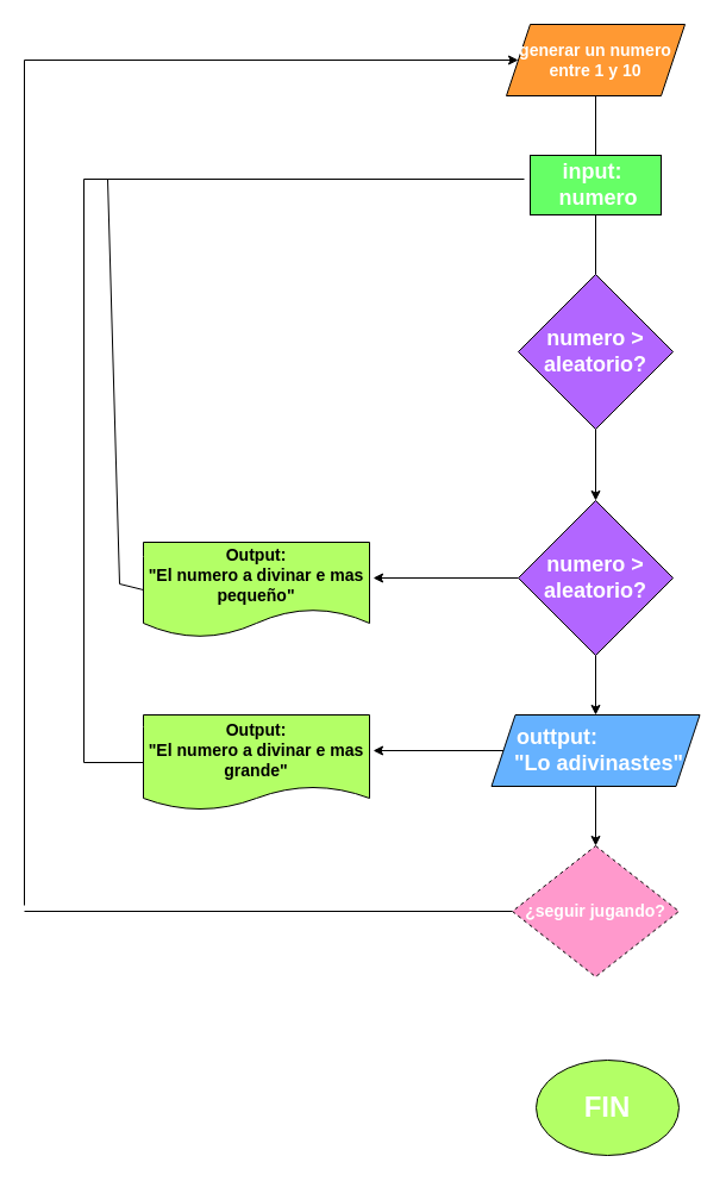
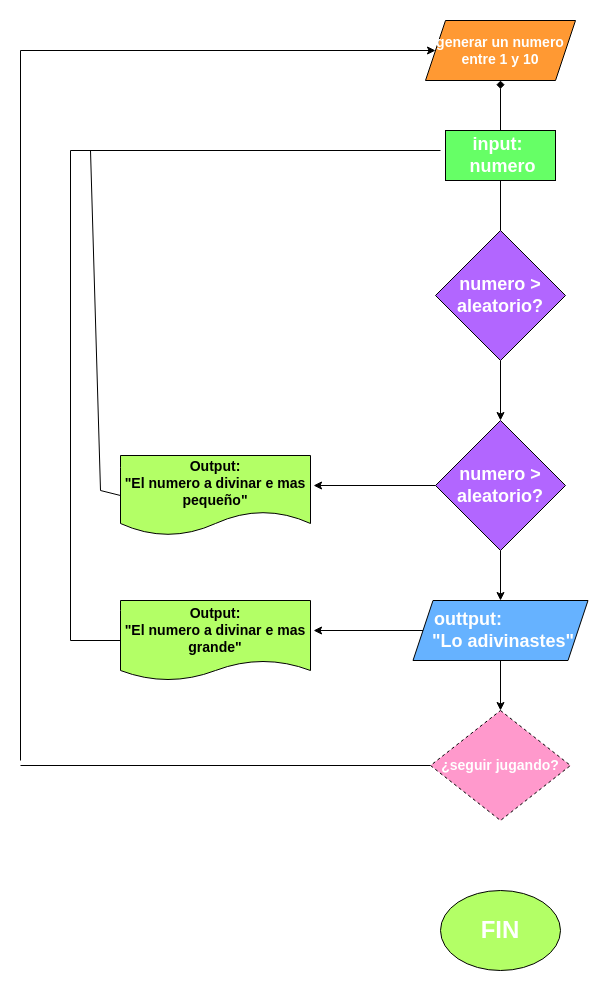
  <mxCell id="0" />
  <mxCell id="1" parent="0" />
  <mxCell id="2" value="&lt;h3&gt;&lt;font color=&quot;#ffffff&quot;&gt;generar un numero entre 1 y 10&lt;/font&gt;&lt;/h3&gt;" style="shape=parallelogram;perimeter=parallelogramPerimeter;whiteSpace=wrap;html=1;fixedSize=1;fontColor=#000000;fillColor=#FF9933;" vertex="1" parent="1"><mxGeometry x="425" y="20" width="150" height="60" as="geometry" /></mxCell>
  <mxCell id="3" value="&lt;h2&gt;&amp;nbsp; &amp;nbsp; input:&amp;nbsp; &amp;nbsp; &amp;nbsp; &amp;nbsp;numero&lt;/h2&gt;" style="rounded=0;whiteSpace=wrap;html=1;fontColor=#FFFFFF;fillColor=#66ff66;" vertex="1" parent="1"><mxGeometry x="445" y="130" width="110" height="50" as="geometry" /></mxCell>
- <mxCell id="4" value="" style="endArrow=none;html=1;fontColor=#FFFFFF;exitX=0.5;exitY=0;exitDx=0;exitDy=0;entryX=0.5;entryY=1;entryDx=0;entryDy=0;" edge="1" parent="1" source="3" target="2"><mxGeometry width="50" height="50" relative="1" as="geometry"><mxPoint x="470" y="90" as="sourcePoint" /><mxPoint x="520" y="40" as="targetPoint" /></mxGeometry></mxCell>
+ <mxCell id="4" value="" style="endArrow=diamond;html=1;fontColor=#FFFFFF;exitX=0.5;exitY=0;exitDx=0;exitDy=0;entryX=0.5;entryY=1;entryDx=0;entryDy=0;" edge="1" parent="1" source="3" target="2"><mxGeometry width="50" height="50" relative="1" as="geometry"><mxPoint x="470" y="90" as="sourcePoint" /><mxPoint x="520" y="40" as="targetPoint" /></mxGeometry></mxCell>
  <mxCell id="5" style="edgeStyle=none;html=1;entryX=0.5;entryY=0;entryDx=0;entryDy=0;fontColor=#FFFFFF;" edge="1" parent="1" source="6" target="10"><mxGeometry relative="1" as="geometry" /></mxCell>
  <mxCell id="6" value="&lt;h2&gt;numero &amp;gt; aleatorio?&lt;/h2&gt;" style="rhombus;whiteSpace=wrap;html=1;fontColor=#FFFFFF;fillColor=#B266FF;" vertex="1" parent="1"><mxGeometry x="435" y="230" width="130" height="130" as="geometry" /></mxCell>
  <mxCell id="7" value="" style="endArrow=none;html=1;fontColor=#FFFFFF;entryX=0.5;entryY=1;entryDx=0;entryDy=0;exitX=0.5;exitY=0;exitDx=0;exitDy=0;" edge="1" parent="1" source="6" target="3"><mxGeometry width="50" height="50" relative="1" as="geometry"><mxPoint x="470" y="260" as="sourcePoint" /><mxPoint x="520" y="210" as="targetPoint" /></mxGeometry></mxCell>
  <mxCell id="8" style="edgeStyle=none;html=1;entryX=0.5;entryY=0;entryDx=0;entryDy=0;fontColor=#FFFFFF;" edge="1" parent="1" source="10" target="13"><mxGeometry relative="1" as="geometry" /></mxCell>
  <mxCell id="9" style="edgeStyle=none;html=1;entryX=1.016;entryY=0.375;entryDx=0;entryDy=0;entryPerimeter=0;fontColor=#000000;" edge="1" parent="1" source="10" target="16"><mxGeometry relative="1" as="geometry" /></mxCell>
  <mxCell id="10" value="&lt;h2&gt;numero &amp;gt; aleatorio?&lt;/h2&gt;" style="rhombus;whiteSpace=wrap;html=1;fontColor=#FFFFFF;fillColor=#B266FF;" vertex="1" parent="1"><mxGeometry x="435" y="420" width="130" height="130" as="geometry" /></mxCell>
  <mxCell id="11" style="edgeStyle=none;html=1;entryX=0.5;entryY=0;entryDx=0;entryDy=0;fontColor=#FFFFFF;" edge="1" parent="1" source="13" target="14"><mxGeometry relative="1" as="geometry" /></mxCell>
  <mxCell id="12" style="edgeStyle=none;html=1;entryX=1.016;entryY=0.375;entryDx=0;entryDy=0;entryPerimeter=0;fontColor=#000000;" edge="1" parent="1" source="13" target="17"><mxGeometry relative="1" as="geometry" /></mxCell>
  <mxCell id="13" value="&lt;h2&gt;outtput:&amp;nbsp; &amp;nbsp; &amp;nbsp; &amp;nbsp; &amp;nbsp; &amp;nbsp; &amp;nbsp; &amp;nbsp;&quot;Lo adivinastes&quot;&lt;/h2&gt;" style="shape=parallelogram;perimeter=parallelogramPerimeter;whiteSpace=wrap;html=1;fixedSize=1;fontColor=#FFFFFF;fillColor=#66B2FF;" vertex="1" parent="1"><mxGeometry x="412.5" y="600" width="175" height="60" as="geometry" /></mxCell>
  <mxCell id="14" value="&lt;h3&gt;¿seguir jugando?&lt;/h3&gt;" style="rhombus;whiteSpace=wrap;html=1;fontColor=#FFFFFF;fillColor=#FF99CC;dashed=1;" vertex="1" parent="1"><mxGeometry x="430" y="710" width="140" height="110" as="geometry" /></mxCell>
- <mxCell id="15" value="&lt;h1&gt;FIN&lt;/h1&gt;" style="ellipse;whiteSpace=wrap;html=1;fontColor=#FFFFFF;fillColor=#B3FF66;" vertex="1" parent="1"><mxGeometry x="450" y="890" width="120" height="80" as="geometry" /></mxCell>
+ <mxCell id="15" value="&lt;h1&gt;FIN&lt;/h1&gt;" style="ellipse;whiteSpace=wrap;html=1;fontColor=#FFFFFF;fillColor=#B3FF66;" vertex="1" parent="1"><mxGeometry x="440" y="890" width="120" height="80" as="geometry" /></mxCell>
  <mxCell id="16" value="&lt;h3&gt;&lt;font color=&quot;#000000&quot;&gt;Output:&lt;br&gt;&lt;/font&gt;&lt;font color=&quot;#000000&quot;&gt;&quot;El numero a divinar e mas pequeño&quot;&lt;/font&gt;&lt;/h3&gt;" style="shape=document;whiteSpace=wrap;html=1;boundedLbl=1;fontColor=#FFFFFF;fillColor=#B3FF66;" vertex="1" parent="1"><mxGeometry x="120" y="455" width="190" height="80" as="geometry" /></mxCell>
  <mxCell id="17" value="&lt;h3&gt;&lt;font color=&quot;#000000&quot;&gt;Output:&lt;br&gt;&lt;/font&gt;&lt;font color=&quot;#000000&quot;&gt;&quot;El numero a divinar e mas grande&quot;&lt;/font&gt;&lt;/h3&gt;" style="shape=document;whiteSpace=wrap;html=1;boundedLbl=1;fontColor=#FFFFFF;fillColor=#B3FF66;size=0.25;" vertex="1" parent="1"><mxGeometry x="120" y="600" width="190" height="80" as="geometry" /></mxCell>
  <mxCell id="18" value="" style="endArrow=none;html=1;fontColor=#000000;entryX=0;entryY=0.5;entryDx=0;entryDy=0;" edge="1" parent="1" target="14"><mxGeometry width="50" height="50" relative="1" as="geometry"><mxPoint x="20" y="765" as="sourcePoint" /><mxPoint x="310" y="750" as="targetPoint" /></mxGeometry></mxCell>
  <mxCell id="19" value="" style="endArrow=none;html=1;fontColor=#000000;entryX=0;entryY=0.5;entryDx=0;entryDy=0;" edge="1" parent="1" target="17"><mxGeometry width="50" height="50" relative="1" as="geometry"><mxPoint x="70" y="640" as="sourcePoint" /><mxPoint x="310" y="750" as="targetPoint" /></mxGeometry></mxCell>
  <mxCell id="20" value="" style="endArrow=none;html=1;fontColor=#000000;" edge="1" parent="1"><mxGeometry width="50" height="50" relative="1" as="geometry"><mxPoint x="70" y="150" as="sourcePoint" /><mxPoint x="70" y="640" as="targetPoint" /></mxGeometry></mxCell>
  <mxCell id="21" value="" style="endArrow=none;html=1;fontColor=#000000;" edge="1" parent="1"><mxGeometry width="50" height="50" relative="1" as="geometry"><mxPoint x="440" y="150" as="sourcePoint" /><mxPoint x="70" y="150" as="targetPoint" /></mxGeometry></mxCell>
  <mxCell id="22" value="" style="endArrow=none;html=1;fontColor=#000000;exitX=0;exitY=0.5;exitDx=0;exitDy=0;" edge="1" parent="1" source="16"><mxGeometry width="50" height="50" relative="1" as="geometry"><mxPoint x="260" y="440" as="sourcePoint" /><mxPoint x="100" y="490" as="targetPoint" /></mxGeometry></mxCell>
  <mxCell id="23" value="" style="endArrow=none;html=1;fontColor=#000000;" edge="1" parent="1"><mxGeometry width="50" height="50" relative="1" as="geometry"><mxPoint x="90" y="150" as="sourcePoint" /><mxPoint x="100" y="490" as="targetPoint" /></mxGeometry></mxCell>
  <mxCell id="24" value="" style="endArrow=none;html=1;fontColor=#000000;" edge="1" parent="1"><mxGeometry width="50" height="50" relative="1" as="geometry"><mxPoint x="20" y="760" as="sourcePoint" /><mxPoint x="20" y="50" as="targetPoint" /></mxGeometry></mxCell>
  <mxCell id="25" value="" style="endArrow=classic;html=1;fontColor=#000000;entryX=0;entryY=0.5;entryDx=0;entryDy=0;" edge="1" parent="1" target="2"><mxGeometry width="50" height="50" relative="1" as="geometry"><mxPoint x="20" y="50" as="sourcePoint" /><mxPoint x="260" y="150" as="targetPoint" /></mxGeometry></mxCell>
